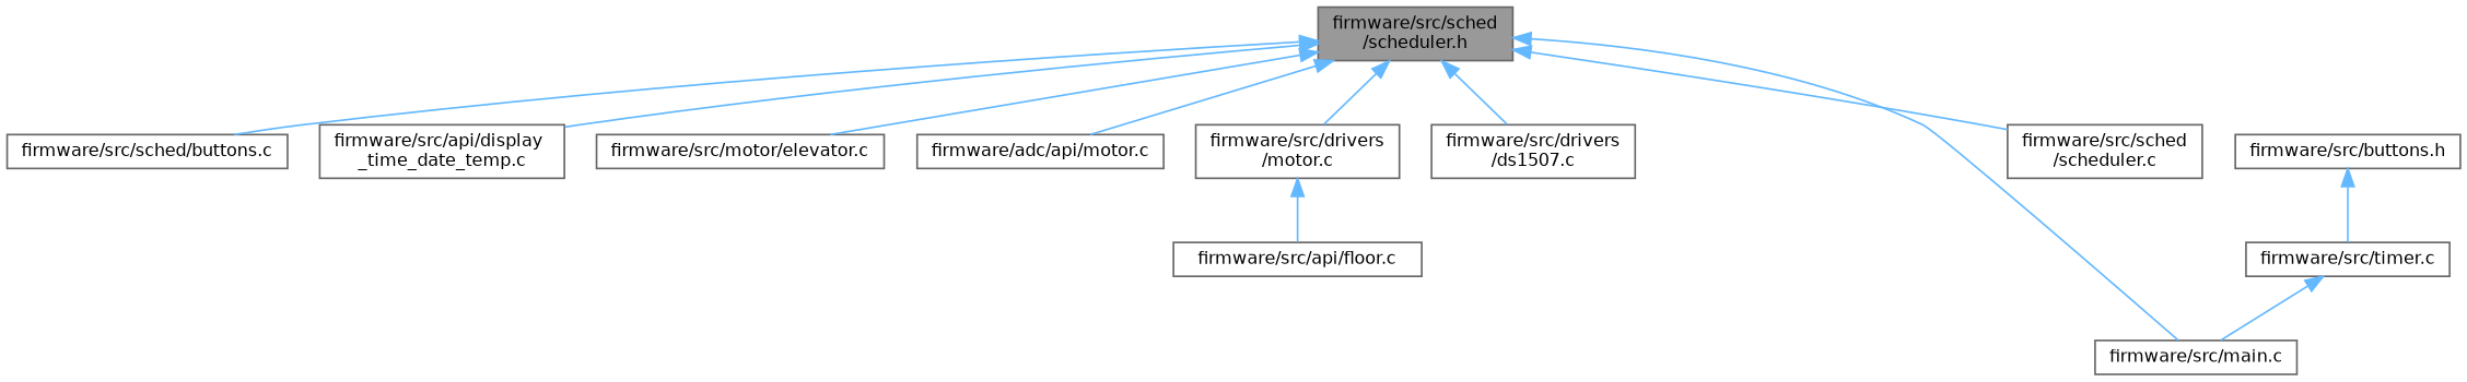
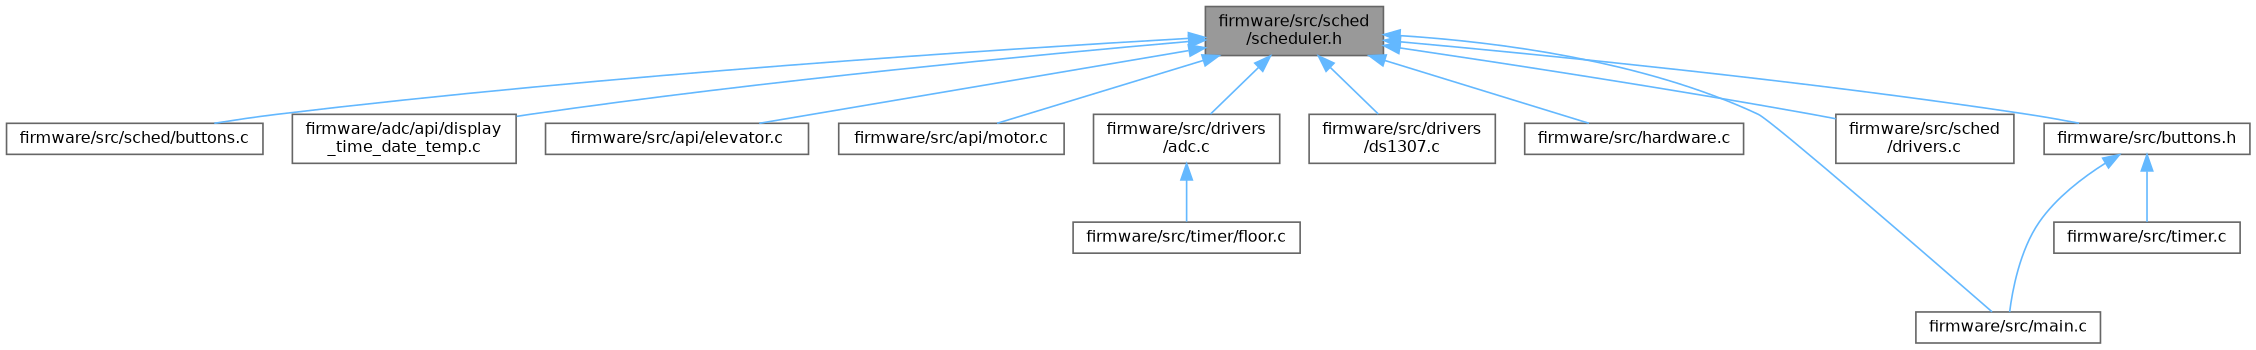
  digraph {
    node [color=grey40 fillcolor=white fontname=Helvetica fontsize=10 shape=box style=filled]
    edge [color=steelblue1 dir=back fontname=Helvetica fontsize=10 labelfontname=Helvetica labelfontsize=10 style=solid]
    n1 [color=gray40 fillcolor=grey60 fontcolor=black height=0.2 label="firmware/src/sched\l/scheduler.h" width=0.4]
    n2 [height=0.2 label="firmware/src/sched/buttons.c" width=0.4]
-   n3 [height=0.2 label="firmware/src/api/display\l_time_date_temp.c" width=0.4]
-   n4 [height=0.2 label="firmware/src/motor/elevator.c" width=0.4]
-   n5 [height=0.2 label="firmware/adc/api/motor.c" width=0.4]
-   n6 [height=0.2 label="firmware/src/drivers\l/motor.c" width=0.4]
-   n7 [height=0.2 label="firmware/src/drivers\l/ds1507.c" width=0.4]
+   n3 [height=0.2 label="firmware/adc/api/display\l_time_date_temp.c" width=0.4]
+   n4 [height=0.2 label="firmware/src/api/elevator.c" width=0.4]
+   n5 [height=0.2 label="firmware/src/api/motor.c" width=0.4]
+   n6 [height=0.2 label="firmware/src/drivers\l/adc.c" width=0.4]
+   n7 [height=0.2 label="firmware/src/drivers\l/ds1307.c" width=0.4]
+   n8 [height=0.2 label="firmware/src/hardware.c" width=0.4]
    n9 [height=0.2 label="firmware/src/main.c" width=0.4]
-   n10 [height=0.2 label="firmware/src/sched\l/scheduler.c" width=0.4]
+   n10 [height=0.2 label="firmware/src/sched\l/drivers.c" width=0.4]
    n11 [height=0.2 label="firmware/src/buttons.h" width=0.4]
-   n12 [height=0.2 label="firmware/src/api/floor.c" width=0.4]
+   n12 [height=0.2 label="firmware/src/timer/floor.c" width=0.4]
    n13 [height=0.2 label="firmware/src/timer.c" width=0.4]
    n1 -> n2
    n1 -> n3
    n1 -> n4
    n1 -> n5
    n1 -> n6
    n1 -> n7
+   n1 -> n8
    n1 -> n9
    n1 -> n10
+   n1 -> n11
    n6 -> n12
-   n13 -> n9
+   n11 -> n9
    n11 -> n13
  }
